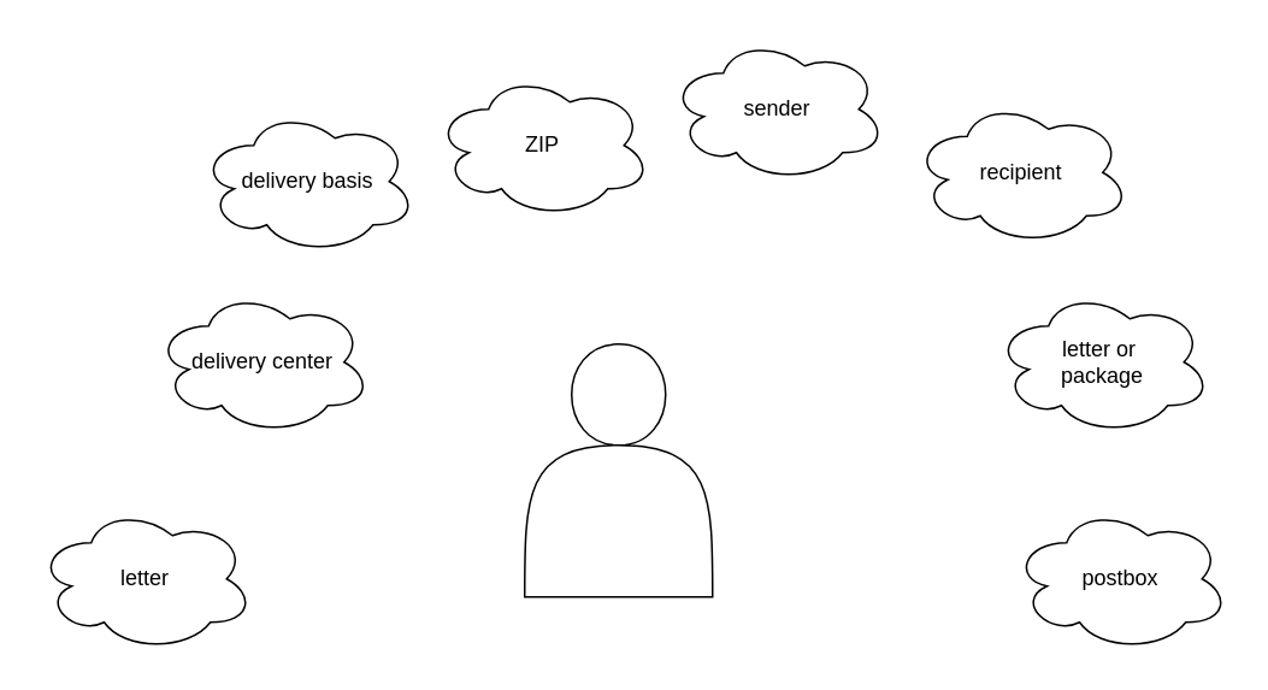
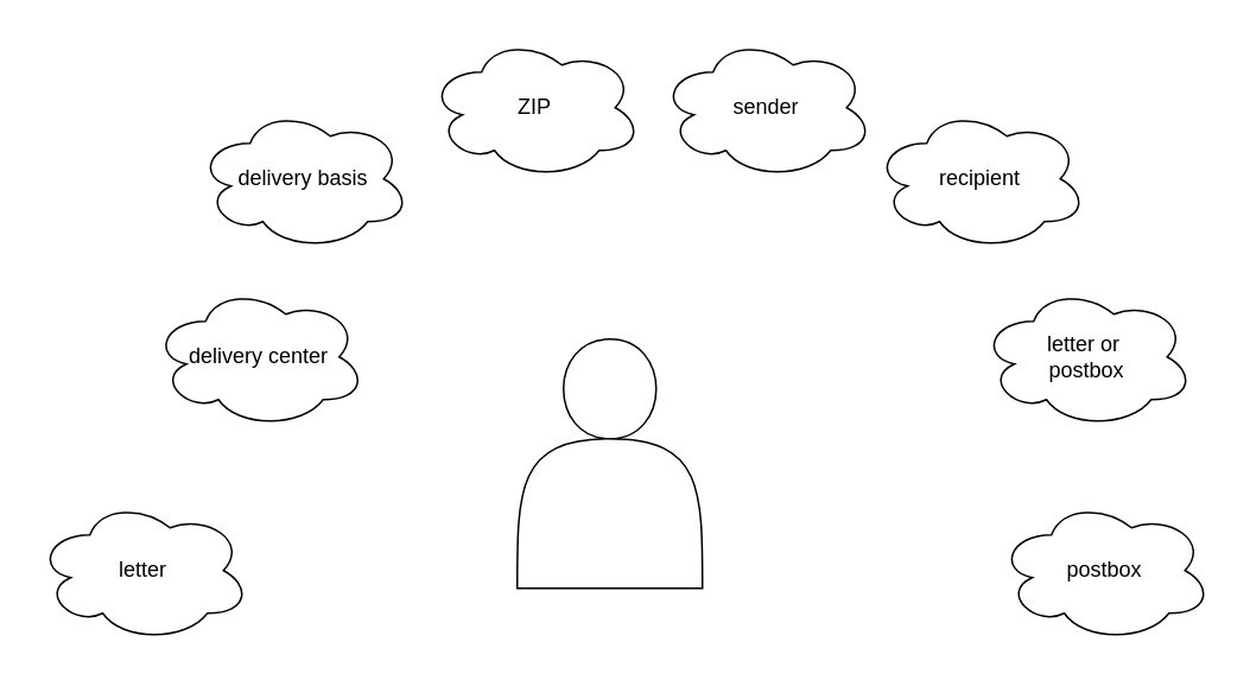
  <mxCell id="0" />
  <mxCell id="1" parent="0" />
  <mxCell id="2" value="delivery center" style="ellipse;shape=cloud;whiteSpace=wrap;html=1;" vertex="1" parent="1"><mxGeometry x="85" y="160" width="120" height="80" as="geometry" /></mxCell>
  <mxCell id="3" value="delivery basis" style="ellipse;shape=cloud;whiteSpace=wrap;html=1;" vertex="1" parent="1"><mxGeometry x="110" y="60" width="120" height="80" as="geometry" /></mxCell>
  <mxCell id="4" value="sender" style="ellipse;shape=cloud;whiteSpace=wrap;html=1;" vertex="1" parent="1"><mxGeometry x="370" y="20" width="120" height="80" as="geometry" /></mxCell>
- <mxCell id="5" value="recipient" style="ellipse;shape=cloud;whiteSpace=wrap;html=1;" vertex="1" parent="1"><mxGeometry x="505" y="55" width="120" height="80" as="geometry" /></mxCell>
- <mxCell id="6" value="letter or&amp;nbsp;&lt;br&gt;package" style="ellipse;shape=cloud;whiteSpace=wrap;html=1;" vertex="1" parent="1"><mxGeometry x="550" y="160" width="120" height="80" as="geometry" /></mxCell>
+ <mxCell id="5" value="recipient" style="ellipse;shape=cloud;whiteSpace=wrap;html=1;" vertex="1" parent="1"><mxGeometry x="490" y="60" width="120" height="80" as="geometry" /></mxCell>
+ <mxCell id="6" value="letter or&amp;nbsp;&lt;br&gt;postbox" style="ellipse;shape=cloud;whiteSpace=wrap;html=1;" vertex="1" parent="1"><mxGeometry x="550" y="160" width="120" height="80" as="geometry" /></mxCell>
  <mxCell id="7" value="postbox" style="ellipse;shape=cloud;whiteSpace=wrap;html=1;" vertex="1" parent="1"><mxGeometry x="560" y="280" width="120" height="80" as="geometry" /></mxCell>
  <mxCell id="8" value="letter" style="ellipse;shape=cloud;whiteSpace=wrap;html=1;" vertex="1" parent="1"><mxGeometry x="20" y="280" width="120" height="80" as="geometry" /></mxCell>
  <mxCell id="9" value="" style="shape=actor;whiteSpace=wrap;html=1;" vertex="1" parent="1"><mxGeometry x="290" y="190" width="104" height="140" as="geometry" /></mxCell>
- <mxCell id="10" value="ZIP" style="ellipse;shape=cloud;whiteSpace=wrap;html=1;" vertex="1" parent="1"><mxGeometry x="240" y="40" width="120" height="80" as="geometry" /></mxCell>
+ <mxCell id="10" value="ZIP" style="ellipse;shape=cloud;whiteSpace=wrap;html=1;" vertex="1" parent="1"><mxGeometry x="240" y="20" width="120" height="80" as="geometry" /></mxCell>
